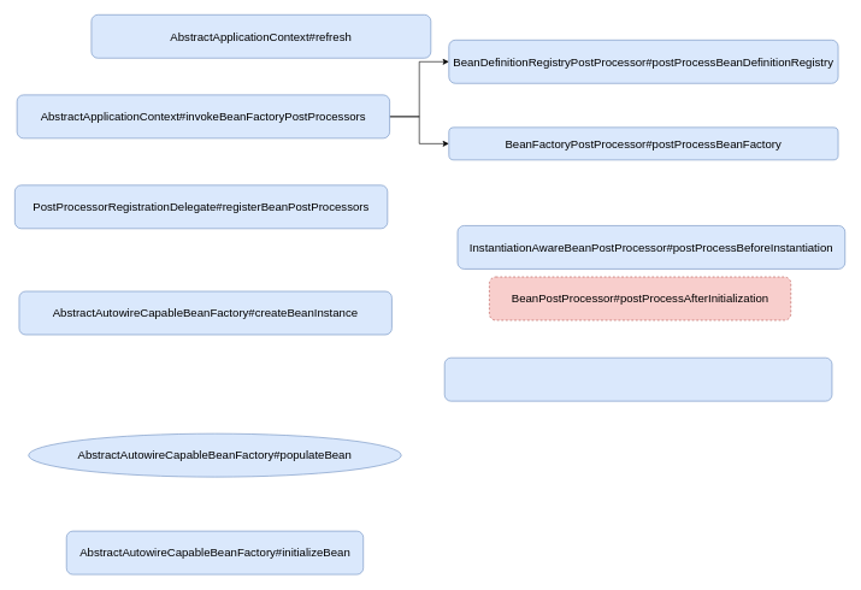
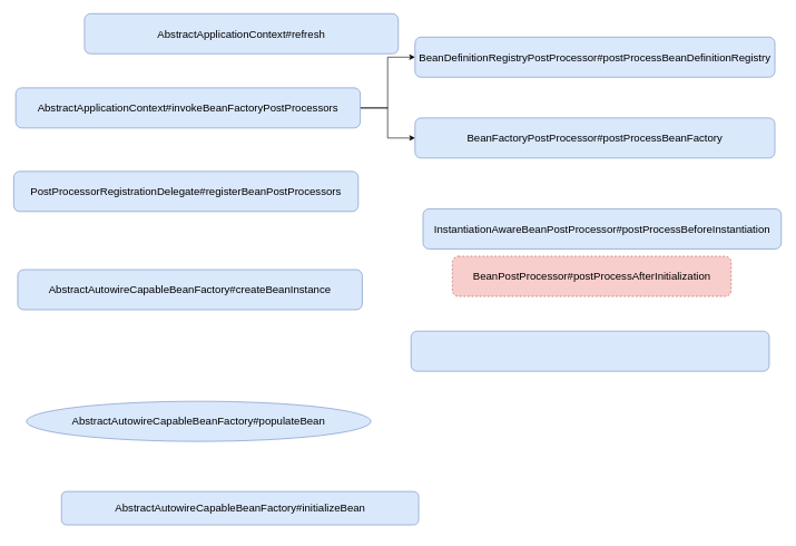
  <mxCell id="0" />
  <mxCell id="1" parent="0" />
  <mxCell id="2" value="AbstractApplicationContext#refresh" style="rounded=1;whiteSpace=wrap;html=1;fontFamily=Helvetica;fontSize=16;fontColor=default;strokeColor=#6c8ebf;fillColor=#dae8fc;" vertex="1" parent="1"><mxGeometry x="126" y="20" width="470" height="60" as="geometry" /></mxCell>
  <mxCell id="3" value="BeanDefinitionRegistryPostProcessor#postProcessBeanDefinitionRegistry" style="rounded=1;whiteSpace=wrap;html=1;fontFamily=Helvetica;fontSize=16;fontColor=default;strokeColor=#6c8ebf;fillColor=#dae8fc;" vertex="1" parent="1"><mxGeometry x="621" y="55" width="539" height="60" as="geometry" /></mxCell>
- <mxCell id="4" value="BeanFactoryPostProcessor#postProcessBeanFactory" style="rounded=1;whiteSpace=wrap;html=1;fontFamily=Helvetica;fontSize=16;fontColor=default;strokeColor=#6c8ebf;fillColor=#dae8fc;" vertex="1" parent="1"><mxGeometry x="621" y="176" width="539" height="45" as="geometry" /></mxCell>
+ <mxCell id="4" value="BeanFactoryPostProcessor#postProcessBeanFactory" style="rounded=1;whiteSpace=wrap;html=1;fontFamily=Helvetica;fontSize=16;fontColor=default;strokeColor=#6c8ebf;fillColor=#dae8fc;" vertex="1" parent="1"><mxGeometry x="621" y="176" width="539" height="60" as="geometry" /></mxCell>
  <mxCell id="5" style="edgeStyle=orthogonalEdgeStyle;rounded=0;orthogonalLoop=1;jettySize=auto;html=1;entryX=0;entryY=0.5;entryDx=0;entryDy=0;fontFamily=Helvetica;fontSize=16;fontColor=default;" edge="1" parent="1" source="7" target="3"><mxGeometry relative="1" as="geometry" /></mxCell>
  <mxCell id="6" style="edgeStyle=orthogonalEdgeStyle;rounded=0;orthogonalLoop=1;jettySize=auto;html=1;fontFamily=Helvetica;fontSize=16;fontColor=default;" edge="1" parent="1" source="7" target="4"><mxGeometry relative="1" as="geometry" /></mxCell>
  <mxCell id="7" value="AbstractApplicationContext#invokeBeanFactoryPostProcessors" style="rounded=1;whiteSpace=wrap;html=1;fontFamily=Helvetica;fontSize=16;fontColor=default;strokeColor=#6c8ebf;fillColor=#dae8fc;" vertex="1" parent="1"><mxGeometry x="23" y="131" width="516" height="60" as="geometry" /></mxCell>
  <mxCell id="8" value="PostProcessorRegistrationDelegate#registerBeanPostProcessors" style="rounded=1;whiteSpace=wrap;html=1;fontFamily=Helvetica;fontSize=16;fontColor=default;strokeColor=#6c8ebf;fillColor=#dae8fc;" vertex="1" parent="1"><mxGeometry x="20" y="256" width="516" height="60" as="geometry" /></mxCell>
  <mxCell id="9" value="AbstractAutowireCapableBeanFactory#createBeanInstance" style="rounded=1;whiteSpace=wrap;html=1;fontFamily=Helvetica;fontSize=16;fontColor=default;strokeColor=#6c8ebf;fillColor=#dae8fc;" vertex="1" parent="1"><mxGeometry x="26" y="403" width="516" height="60" as="geometry" /></mxCell>
  <mxCell id="10" value="" style="rounded=1;whiteSpace=wrap;html=1;fontFamily=Helvetica;fontSize=16;fontColor=default;strokeColor=#6c8ebf;fillColor=#dae8fc;" vertex="1" parent="1"><mxGeometry x="615" y="495" width="536.5" height="60" as="geometry" /></mxCell>
  <mxCell id="11" value="BeanPostProcessor#postProcessAfterInitialization" style="rounded=1;whiteSpace=wrap;html=1;fontFamily=Helvetica;fontSize=16;strokeColor=#b85450;fillColor=#f8cecc;dashed=1;" vertex="1" parent="1"><mxGeometry x="677" y="383" width="417.5" height="60" as="geometry" /></mxCell>
  <mxCell id="12" value="InstantiationAwareBeanPostProcessor#postProcessBeforeInstantiation" style="rounded=1;whiteSpace=wrap;html=1;fontFamily=Helvetica;fontSize=16;fontColor=default;strokeColor=#6c8ebf;fillColor=#dae8fc;" vertex="1" parent="1"><mxGeometry x="633" y="312" width="536.5" height="60" as="geometry" /></mxCell>
  <mxCell id="13" value="AbstractAutowireCapableBeanFactory#populateBean" style="ellipse;whiteSpace=wrap;html=1;fontFamily=Helvetica;fontSize=16;fontColor=default;strokeColor=#6c8ebf;fillColor=#dae8fc;" vertex="1" parent="1"><mxGeometry x="39" y="600" width="516" height="60" as="geometry" /></mxCell>
- <mxCell id="14" value="AbstractAutowireCapableBeanFactory#initializeBean" style="rounded=1;whiteSpace=wrap;html=1;fontFamily=Helvetica;fontSize=16;fontColor=default;strokeColor=#6c8ebf;fillColor=#dae8fc;" vertex="1" parent="1"><mxGeometry x="91.5" y="735" width="411" height="60" as="geometry" /></mxCell>
+ <mxCell id="14" value="AbstractAutowireCapableBeanFactory#initializeBean" style="rounded=1;whiteSpace=wrap;html=1;fontFamily=Helvetica;fontSize=16;fontColor=default;strokeColor=#6c8ebf;fillColor=#dae8fc;" vertex="1" parent="1"><mxGeometry x="91.5" y="735" width="535" height="50" as="geometry" /></mxCell>
